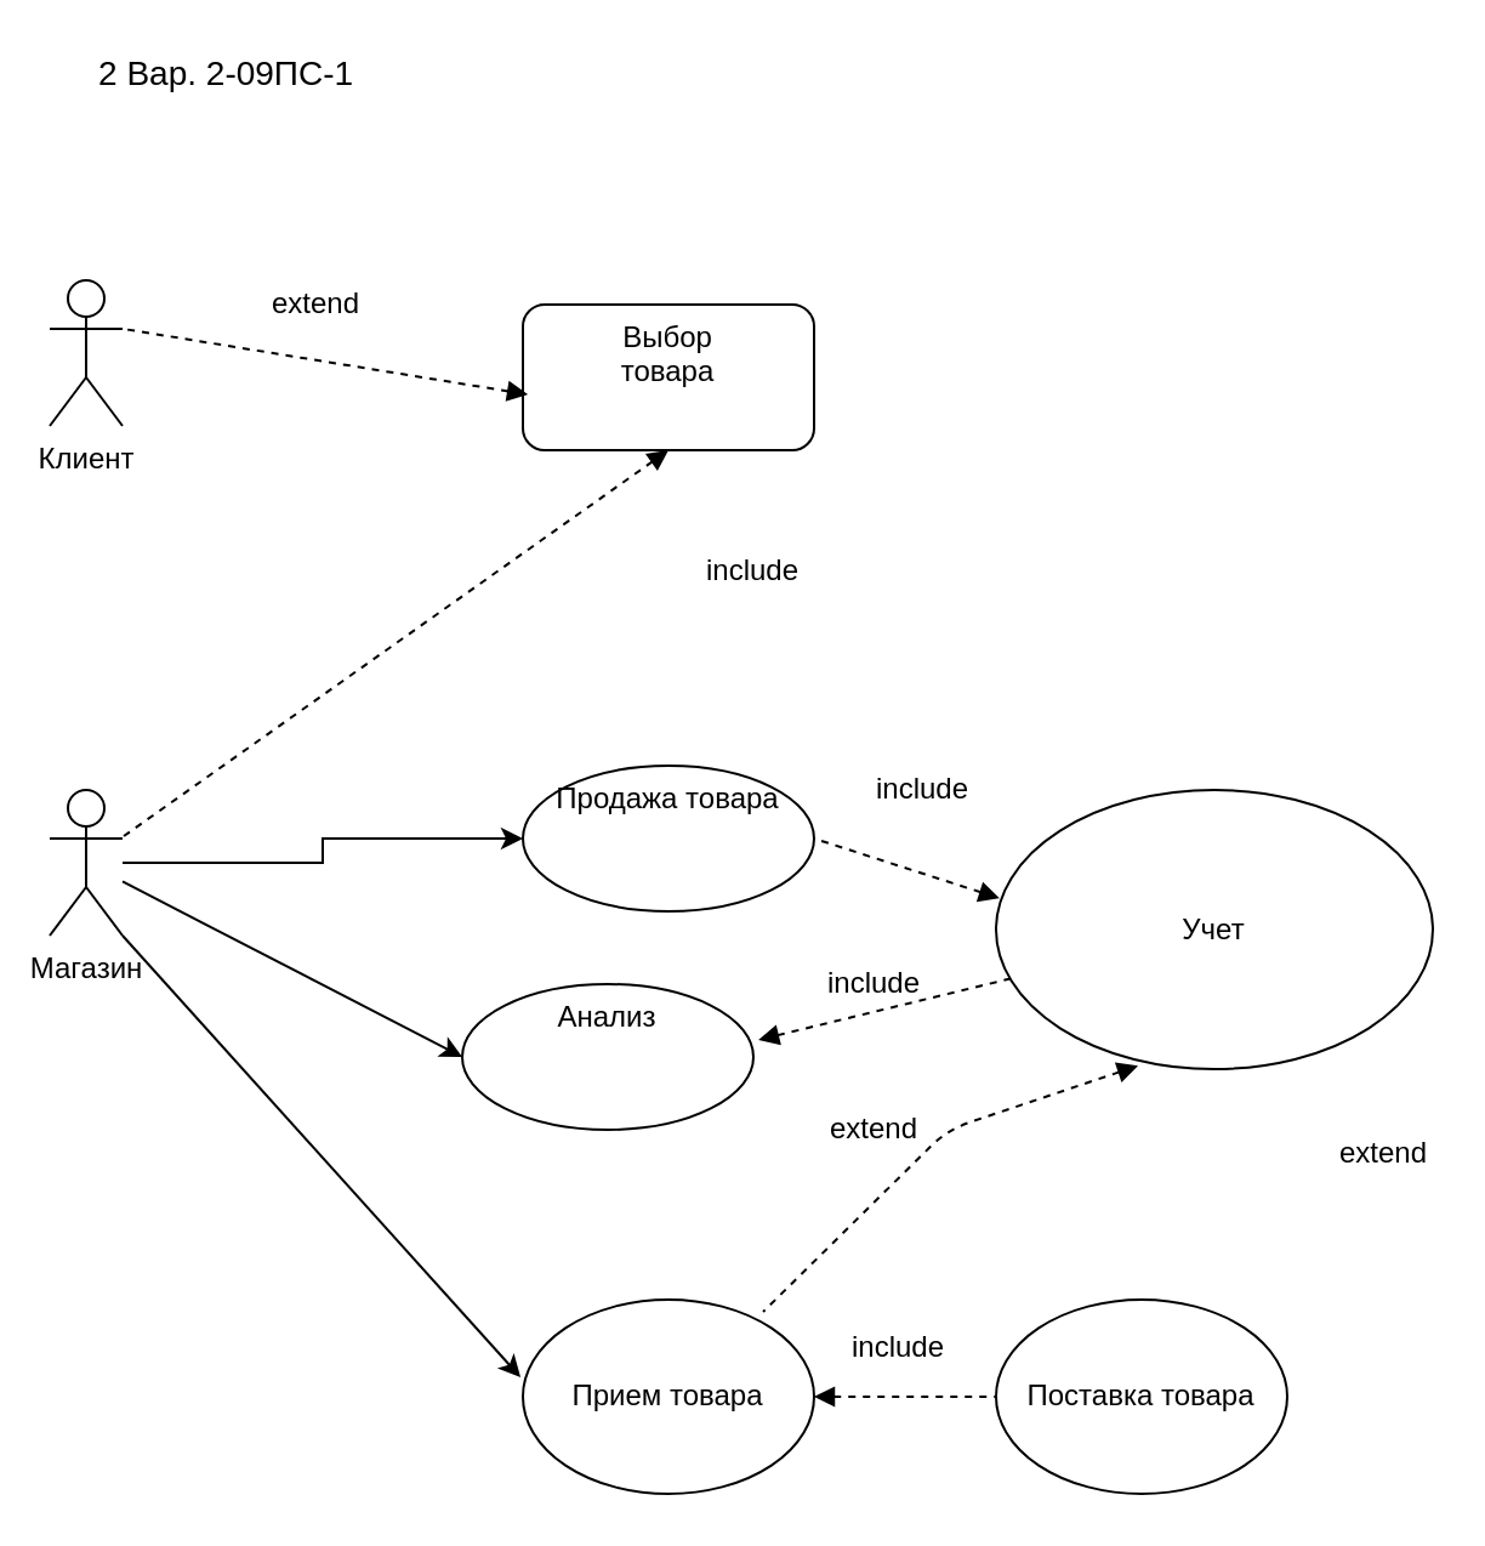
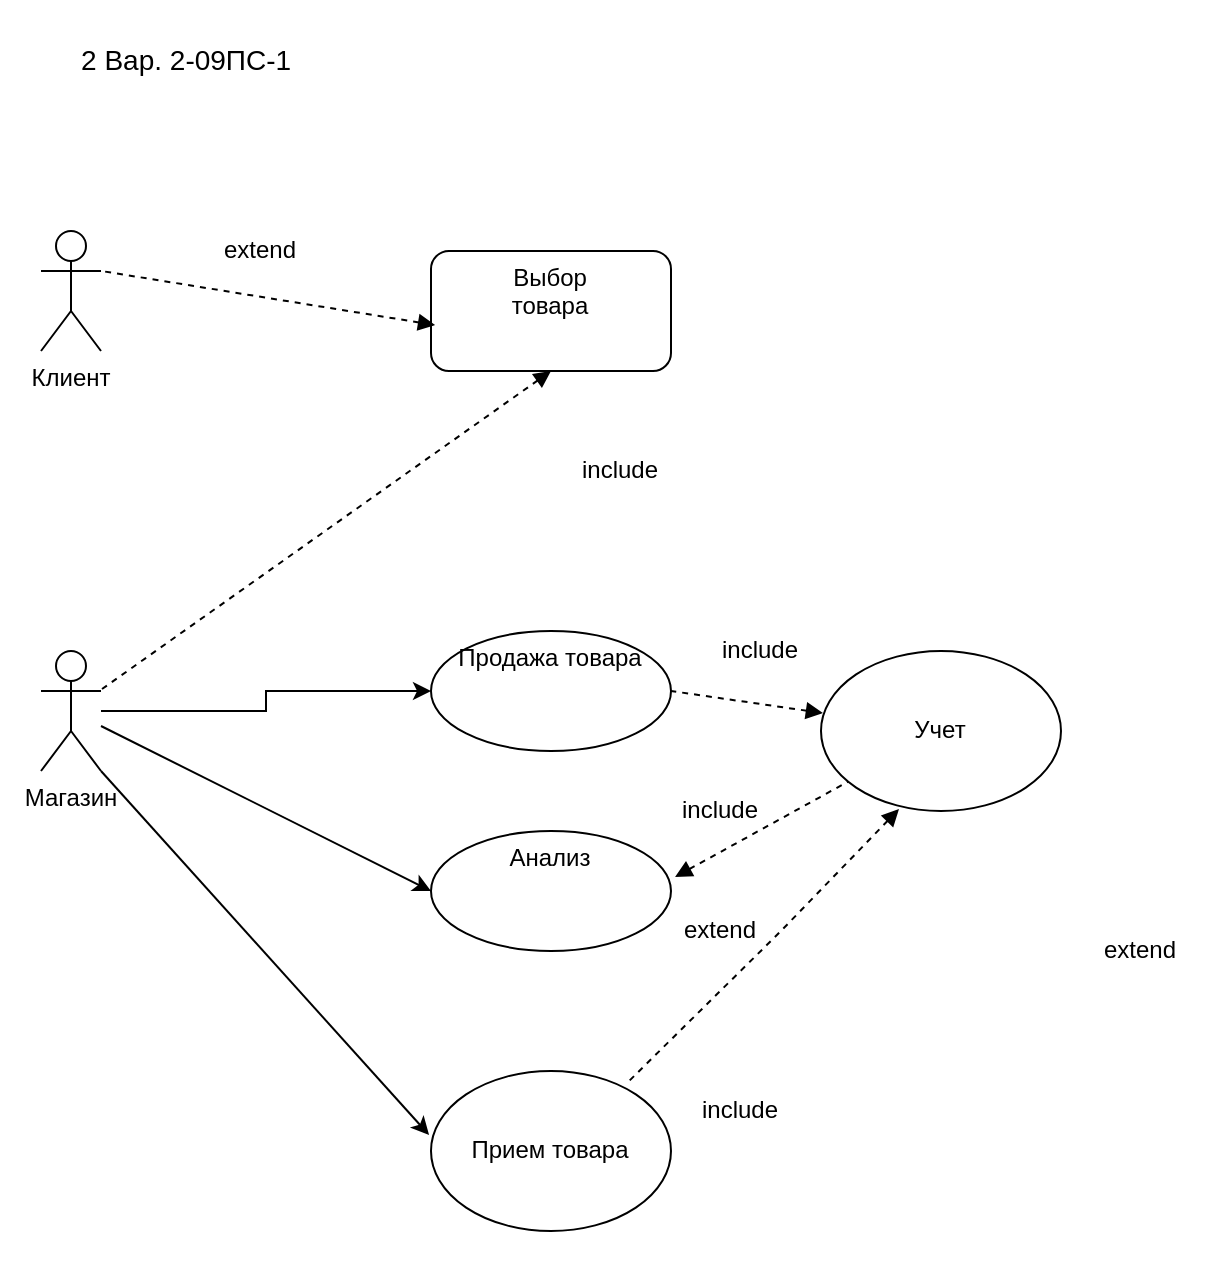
  <mxCell id="0" />
  <mxCell id="1" parent="0" />
  <mxCell id="2" value="Клиент" style="shape=umlActor;verticalLabelPosition=bottom;verticalAlign=top;html=1;outlineConnect=0;" parent="1" vertex="1"><mxGeometry x="20" y="115" width="30" height="60" as="geometry" /></mxCell>
  <mxCell id="3" value="" style="edgeStyle=orthogonalEdgeStyle;rounded=0;orthogonalLoop=1;jettySize=auto;html=1;" parent="1" source="4" target="6" edge="1"><mxGeometry relative="1" as="geometry" /></mxCell>
  <mxCell id="4" value="Магазин" style="shape=umlActor;verticalLabelPosition=bottom;verticalAlign=top;html=1;outlineConnect=0;" parent="1" vertex="1"><mxGeometry x="20" y="325" width="30" height="60" as="geometry" /></mxCell>
  <mxCell id="5" value="Выбор&lt;br&gt;товара" style="whiteSpace=wrap;html=1;verticalAlign=top;rounded=1;" parent="1" vertex="1"><mxGeometry x="215" y="125" width="120" height="60" as="geometry" /></mxCell>
  <mxCell id="6" value="Продажа товара&lt;br&gt;" style="ellipse;whiteSpace=wrap;html=1;verticalAlign=top;" parent="1" vertex="1"><mxGeometry x="215" y="315" width="120" height="60" as="geometry" /></mxCell>
- <mxCell id="7" value="Поставка товара" style="ellipse;whiteSpace=wrap;html=1;" parent="1" vertex="1"><mxGeometry x="410" y="535" width="120" height="80" as="geometry" /></mxCell>
- <mxCell id="8" value="" style="endArrow=none;dashed=1;html=1;entryX=0;entryY=0.5;entryDx=0;entryDy=0;startArrow=block;exitX=1;exitY=0.5;exitDx=0;exitDy=0;startFill=1;" parent="1" source="23" target="7" edge="1"><mxGeometry width="50" height="50" relative="1" as="geometry"><mxPoint x="50" y="515" as="sourcePoint" /><mxPoint x="250" y="425" as="targetPoint" /></mxGeometry></mxCell>
  <mxCell id="9" value="" style="endArrow=none;dashed=1;html=1;exitX=0.5;exitY=1;exitDx=0;exitDy=0;startArrow=block;startFill=1;" parent="1" source="5" target="4" edge="1"><mxGeometry width="50" height="50" relative="1" as="geometry"><mxPoint x="328.04" y="225" as="sourcePoint" /><mxPoint x="220" y="235" as="targetPoint" /></mxGeometry></mxCell>
  <mxCell id="10" value="" style="endArrow=none;dashed=1;html=1;exitX=0.017;exitY=0.617;exitDx=0;exitDy=0;exitPerimeter=0;startArrow=block;startFill=1;entryX=1;entryY=0.333;entryDx=0;entryDy=0;entryPerimeter=0;" parent="1" source="5" target="2" edge="1"><mxGeometry width="50" height="50" relative="1" as="geometry"><mxPoint x="50" y="144.333" as="sourcePoint" /><mxPoint x="180" y="205" as="targetPoint" /></mxGeometry></mxCell>
- <mxCell id="11" value="Анализ" style="ellipse;whiteSpace=wrap;html=1;verticalAlign=top;direction=east;" parent="1" vertex="1"><mxGeometry x="190" y="405" width="120" height="60" as="geometry" /></mxCell>
+ <mxCell id="11" value="Анализ" style="ellipse;whiteSpace=wrap;html=1;verticalAlign=top;direction=east;" parent="1" vertex="1"><mxGeometry x="215" y="415" width="120" height="60" as="geometry" /></mxCell>
  <mxCell id="12" value="" style="endArrow=classic;html=1;entryX=0;entryY=0.5;entryDx=0;entryDy=0;" parent="1" source="4" target="11" edge="1"><mxGeometry width="50" height="50" relative="1" as="geometry"><mxPoint x="160" y="440" as="sourcePoint" /><mxPoint x="210" y="390" as="targetPoint" /></mxGeometry></mxCell>
  <mxCell id="13" value="" style="endArrow=none;dashed=1;html=1;exitX=1.017;exitY=0.383;exitDx=0;exitDy=0;startArrow=block;exitPerimeter=0;startFill=1;" parent="1" source="11" target="14" edge="1"><mxGeometry width="50" height="50" relative="1" as="geometry"><mxPoint x="420" y="455" as="sourcePoint" /><mxPoint x="440" y="325" as="targetPoint" /></mxGeometry></mxCell>
- <mxCell id="14" value="Учет" style="ellipse;whiteSpace=wrap;html=1;" parent="1" vertex="1"><mxGeometry x="410" y="325" width="180" height="115" as="geometry" /></mxCell>
+ <mxCell id="14" value="Учет" style="ellipse;whiteSpace=wrap;html=1;" parent="1" vertex="1"><mxGeometry x="410" y="325" width="120" height="80" as="geometry" /></mxCell>
  <mxCell id="15" value="" style="endArrow=none;dashed=1;html=1;exitX=0.008;exitY=0.388;exitDx=0;exitDy=0;startArrow=block;startFill=1;exitPerimeter=0;entryX=1;entryY=0.5;entryDx=0;entryDy=0;" parent="1" source="14" target="6" edge="1"><mxGeometry width="50" height="50" relative="1" as="geometry"><mxPoint x="390" y="355" as="sourcePoint" /><mxPoint x="380" y="375" as="targetPoint" /></mxGeometry></mxCell>
  <mxCell id="16" value="&lt;p&gt;&lt;font style=&quot;font-size: 14px&quot;&gt;2 Вар. 2-09ПС-1&amp;nbsp;&lt;/font&gt;&lt;/p&gt;" style="text;html=1;strokeColor=none;fillColor=none;align=center;verticalAlign=middle;whiteSpace=wrap;rounded=0;" parent="1" vertex="1"><mxGeometry x="25" y="20" width="140" height="20" as="geometry" /></mxCell>
  <mxCell id="17" value="include" style="text;html=1;strokeColor=none;fillColor=none;align=center;verticalAlign=middle;whiteSpace=wrap;rounded=0;" parent="1" vertex="1"><mxGeometry x="340" y="395" width="40" height="20" as="geometry" /></mxCell>
  <mxCell id="18" value="include" style="text;html=1;strokeColor=none;fillColor=none;align=center;verticalAlign=middle;whiteSpace=wrap;rounded=0;" parent="1" vertex="1"><mxGeometry x="290" y="225" width="40" height="20" as="geometry" /></mxCell>
  <mxCell id="19" value="extend" style="text;html=1;strokeColor=none;fillColor=none;align=center;verticalAlign=middle;whiteSpace=wrap;rounded=0;" parent="1" vertex="1"><mxGeometry x="110" y="115" width="40" height="20" as="geometry" /></mxCell>
  <mxCell id="20" value="include" style="text;html=1;strokeColor=none;fillColor=none;align=center;verticalAlign=middle;whiteSpace=wrap;rounded=0;" parent="1" vertex="1"><mxGeometry x="360" y="315" width="40" height="20" as="geometry" /></mxCell>
  <mxCell id="21" value="extend" style="text;html=1;strokeColor=none;fillColor=none;align=center;verticalAlign=middle;whiteSpace=wrap;rounded=0;" parent="1" vertex="1"><mxGeometry x="340" y="455" width="40" height="20" as="geometry" /></mxCell>
  <mxCell id="22" value="include" style="text;html=1;strokeColor=none;fillColor=none;align=center;verticalAlign=middle;whiteSpace=wrap;rounded=0;" parent="1" vertex="1"><mxGeometry x="350" y="545" width="40" height="20" as="geometry" /></mxCell>
  <mxCell id="23" value="Прием товара" style="ellipse;whiteSpace=wrap;html=1;hachureGap=4;pointerEvents=0;" parent="1" vertex="1"><mxGeometry x="215" y="535" width="120" height="80" as="geometry" /></mxCell>
  <mxCell id="24" value="" style="endArrow=classic;html=1;exitX=1;exitY=1;exitDx=0;exitDy=0;exitPerimeter=0;entryX=-0.008;entryY=0.4;entryDx=0;entryDy=0;entryPerimeter=0;" parent="1" source="4" target="23" edge="1"><mxGeometry width="50" height="50" relative="1" as="geometry"><mxPoint x="0" y="435" as="sourcePoint" /><mxPoint x="180" y="515" as="targetPoint" /></mxGeometry></mxCell>
  <mxCell id="25" value="" style="endArrow=none;dashed=1;html=1;startArrow=block;startFill=1;exitX=0.325;exitY=0.988;exitDx=0;exitDy=0;exitPerimeter=0;entryX=0.825;entryY=0.063;entryDx=0;entryDy=0;entryPerimeter=0;" parent="1" source="14" target="23" edge="1"><mxGeometry width="50" height="50" relative="1" as="geometry"><mxPoint x="310" y="545" as="sourcePoint" /><mxPoint x="450" y="455" as="targetPoint" /><Array as="points"><mxPoint x="390" y="465" /></Array></mxGeometry></mxCell>
  <mxCell id="26" value="extend" style="text;html=1;strokeColor=none;fillColor=none;align=center;verticalAlign=middle;whiteSpace=wrap;rounded=0;" parent="1" vertex="1"><mxGeometry x="550" y="465" width="40" height="20" as="geometry" /></mxCell>
